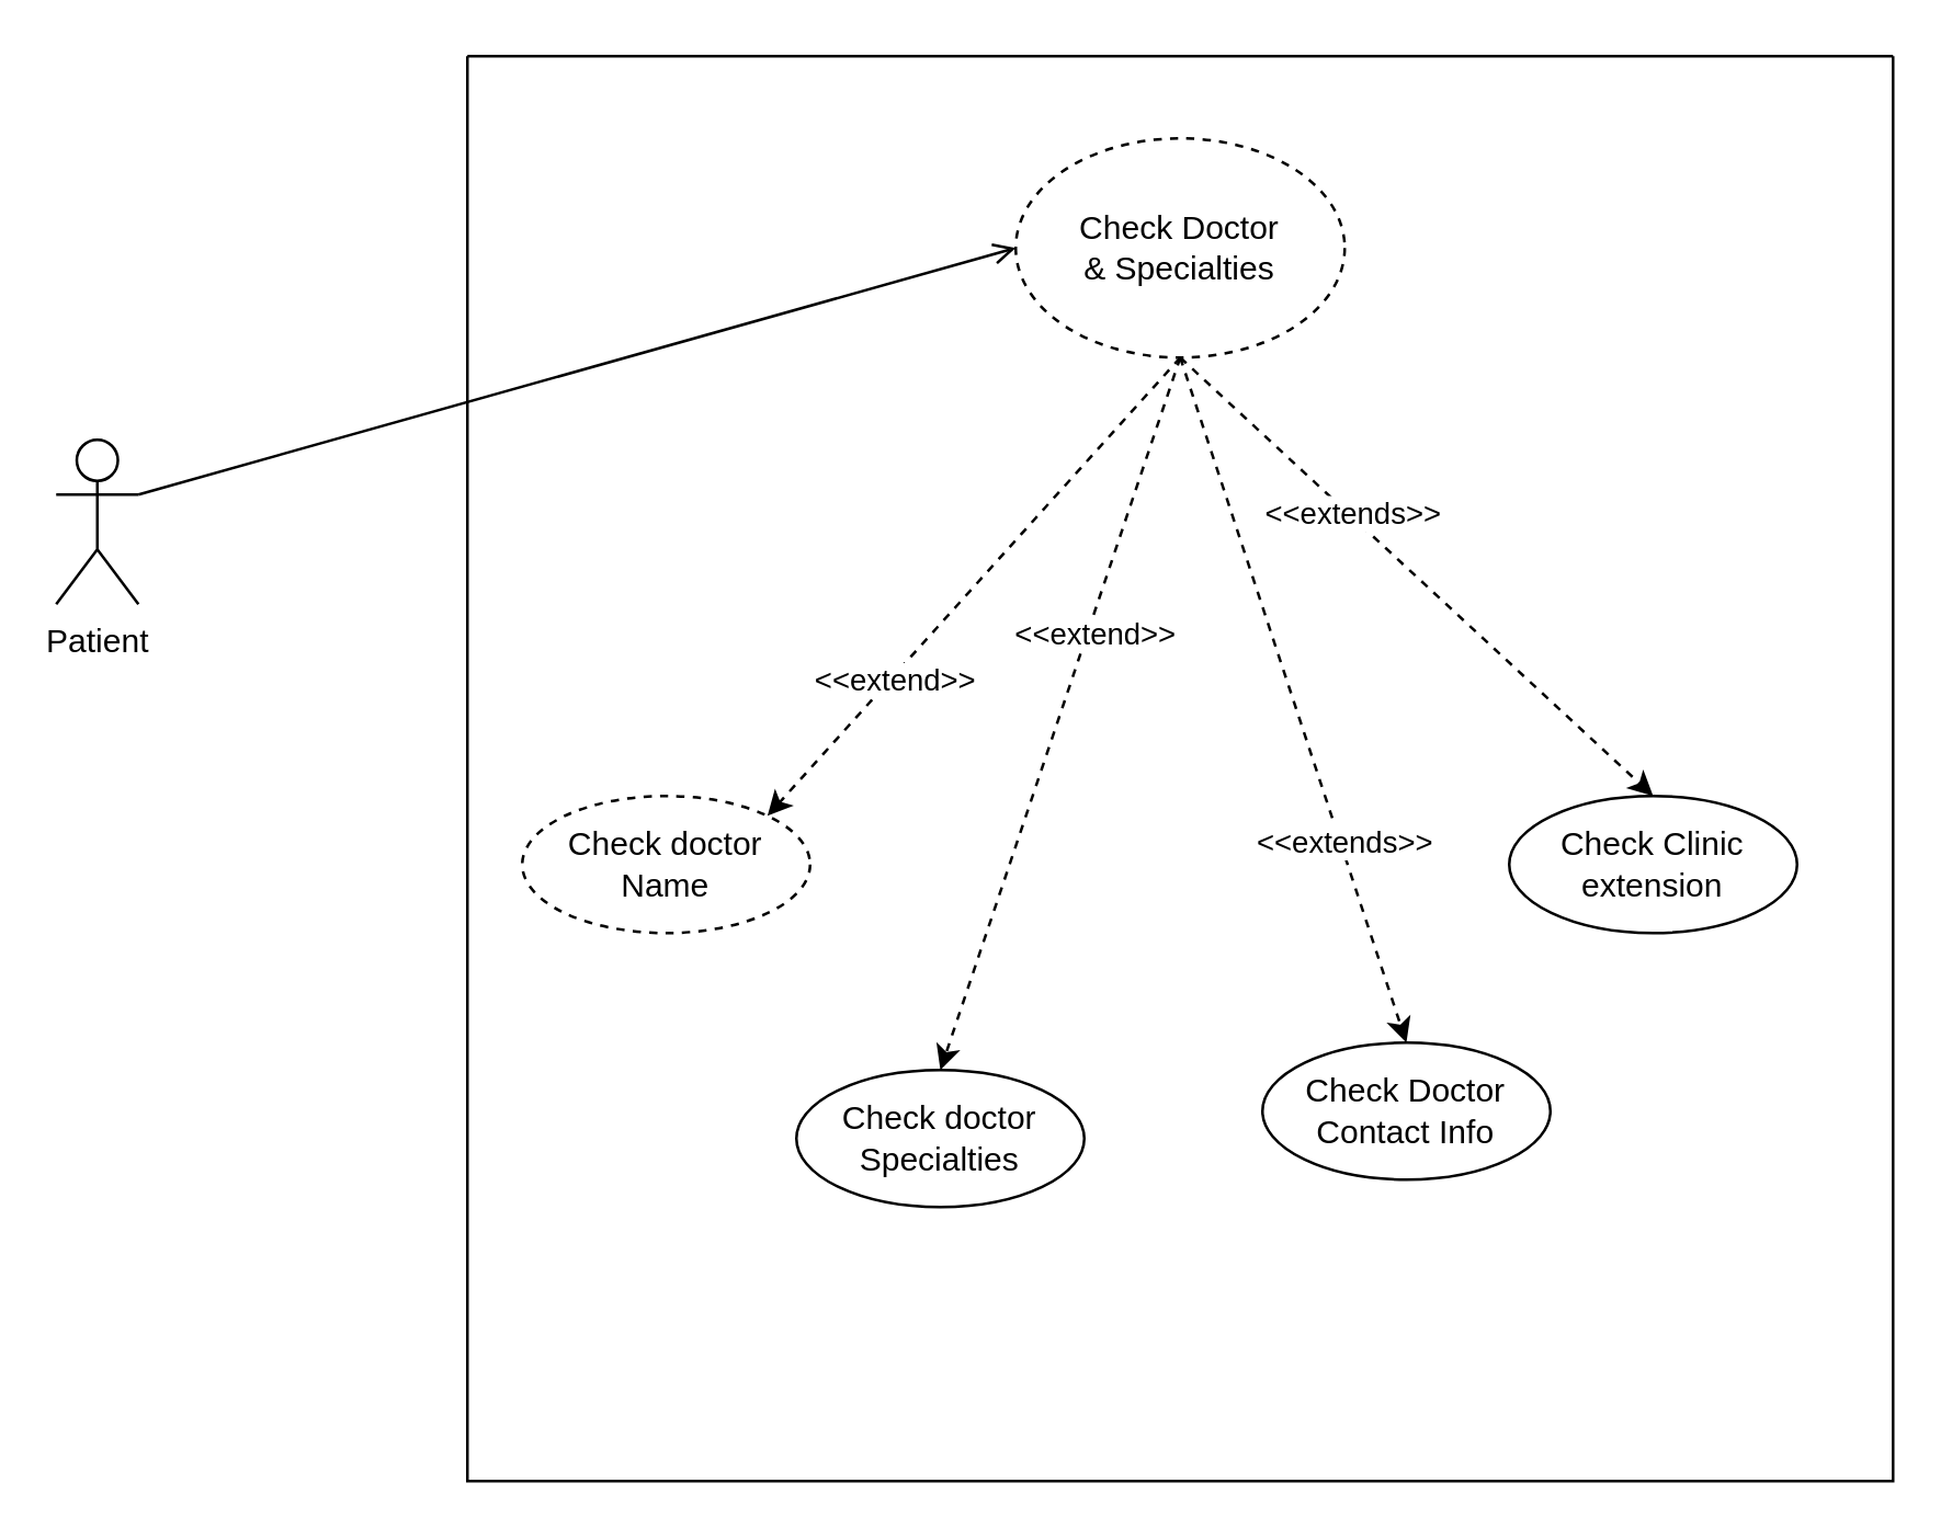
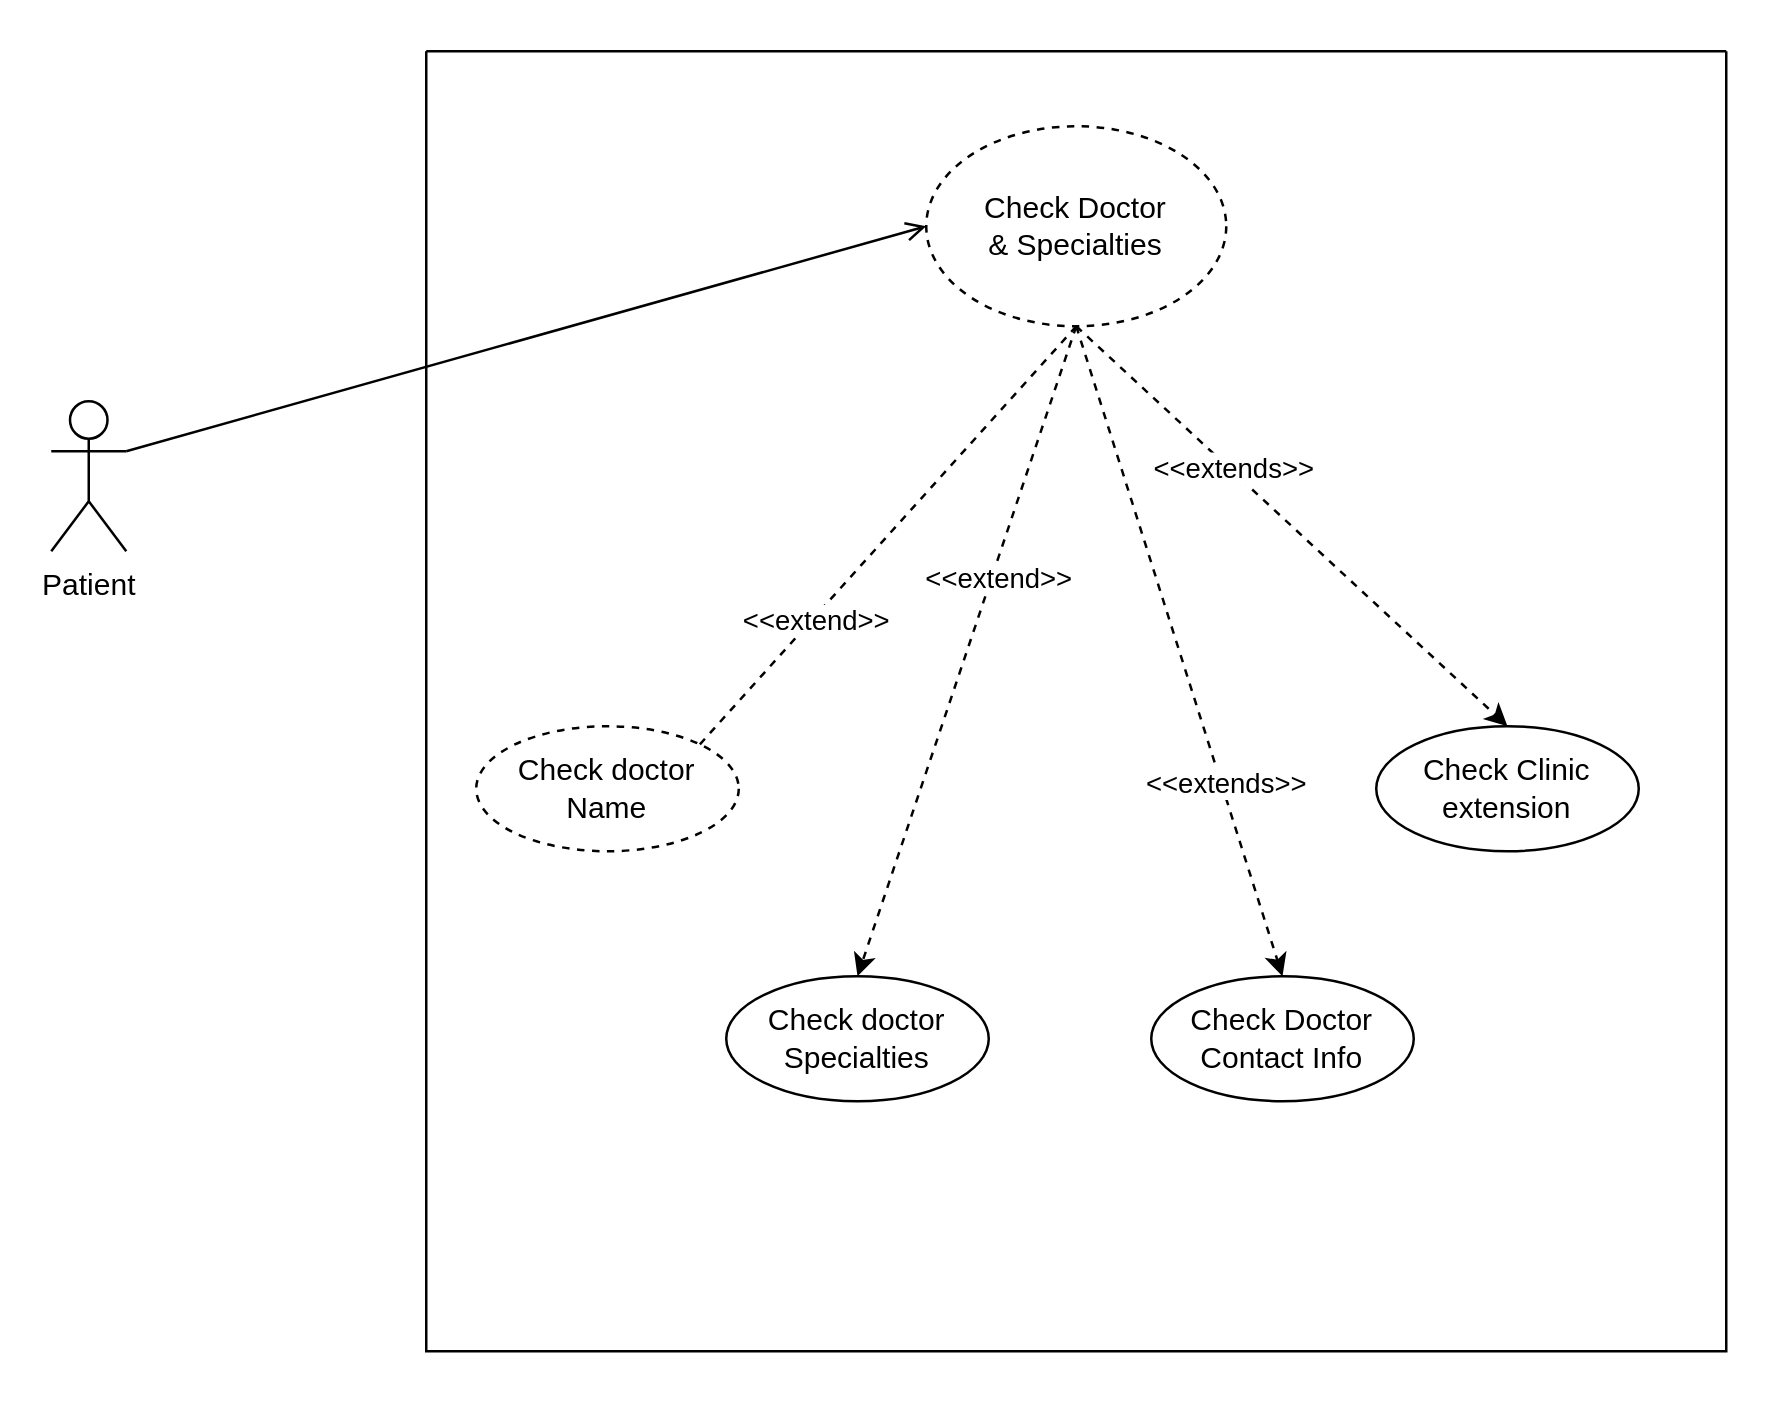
  <mxCell id="0" />
  <mxCell id="1" parent="0" />
  <mxCell id="2" value="" style="swimlane;startSize=0;" vertex="1" parent="1"><mxGeometry x="170" y="20" width="520" height="520" as="geometry" /></mxCell>
  <mxCell id="3" value="&lt;div&gt;Check Clinic &lt;br&gt;&lt;/div&gt;&lt;div&gt;extension &lt;br&gt;&lt;/div&gt;" style="ellipse;whiteSpace=wrap;html=1;" vertex="1" parent="2"><mxGeometry x="380" y="270" width="105" height="50" as="geometry" /></mxCell>
  <mxCell id="4" value="Check doctor Specialties " style="ellipse;whiteSpace=wrap;html=1;" vertex="1" parent="2"><mxGeometry x="120" y="370" width="105" height="50" as="geometry" /></mxCell>
  <mxCell id="5" value="Check doctor Name" style="ellipse;whiteSpace=wrap;html=1;dashed=1;" vertex="1" parent="2"><mxGeometry x="20" y="270" width="105" height="50" as="geometry" /></mxCell>
- <mxCell id="6" value="&lt;div&gt;Check Doctor&lt;/div&gt;&lt;div&gt;Contact Info&lt;br&gt;&lt;/div&gt;" style="ellipse;whiteSpace=wrap;html=1;" vertex="1" parent="2"><mxGeometry x="290" y="360" width="105" height="50" as="geometry" /></mxCell>
+ <mxCell id="6" value="&lt;div&gt;Check Doctor&lt;/div&gt;&lt;div&gt;Contact Info&lt;br&gt;&lt;/div&gt;" style="ellipse;whiteSpace=wrap;html=1;" vertex="1" parent="2"><mxGeometry x="290" y="370" width="105" height="50" as="geometry" /></mxCell>
  <mxCell id="7" value="&lt;div&gt;Check Doctor&lt;/div&gt;&lt;div&gt;&amp;amp; Specialties &lt;br&gt;&lt;/div&gt;" style="ellipse;whiteSpace=wrap;html=1;dashed=1;" vertex="1" parent="2"><mxGeometry x="200" y="30" width="120" height="80" as="geometry" /></mxCell>
- <mxCell id="8" value="" style="endArrow=classic;html=1;rounded=0;exitX=0.5;exitY=1;exitDx=0;exitDy=0;entryX=1;entryY=0;entryDx=0;entryDy=0;dashed=1;" edge="1" parent="2" source="7" target="5"><mxGeometry width="50" height="50" relative="1" as="geometry"><mxPoint x="210" y="320" as="sourcePoint" /><mxPoint x="260" y="270" as="targetPoint" /></mxGeometry></mxCell>
+ <mxCell id="8" value="" style="endArrow=none;html=1;rounded=0;exitX=0.5;exitY=1;exitDx=0;exitDy=0;entryX=1;entryY=0;entryDx=0;entryDy=0;dashed=1;" edge="1" parent="2" source="7" target="5"><mxGeometry width="50" height="50" relative="1" as="geometry"><mxPoint x="210" y="320" as="sourcePoint" /><mxPoint x="260" y="270" as="targetPoint" /></mxGeometry></mxCell>
  <mxCell id="9" value="&amp;lt;&amp;lt;extend&amp;gt;&amp;gt;" style="edgeLabel;html=1;align=center;verticalAlign=middle;resizable=0;points=[];" vertex="1" connectable="0" parent="8"><mxGeometry x="0.392" y="1" relative="1" as="geometry"><mxPoint as="offset" /></mxGeometry></mxCell>
  <mxCell id="10" value="" style="endArrow=classic;html=1;rounded=0;dashed=1;exitX=0.5;exitY=1;exitDx=0;exitDy=0;entryX=0.5;entryY=0;entryDx=0;entryDy=0;" edge="1" parent="2" source="7" target="4"><mxGeometry width="50" height="50" relative="1" as="geometry"><mxPoint x="210" y="320" as="sourcePoint" /><mxPoint x="260" y="270" as="targetPoint" /></mxGeometry></mxCell>
  <mxCell id="11" value="&amp;lt;&amp;lt;extend&amp;gt;&amp;gt;" style="edgeLabel;html=1;align=center;verticalAlign=middle;resizable=0;points=[];" vertex="1" connectable="0" parent="10"><mxGeometry x="-0.236" y="2" relative="1" as="geometry"><mxPoint as="offset" /></mxGeometry></mxCell>
  <mxCell id="12" value="" style="endArrow=classic;html=1;rounded=0;dashed=1;exitX=0.5;exitY=1;exitDx=0;exitDy=0;entryX=0.5;entryY=0;entryDx=0;entryDy=0;" edge="1" parent="2" source="7" target="6"><mxGeometry width="50" height="50" relative="1" as="geometry"><mxPoint x="210" y="320" as="sourcePoint" /><mxPoint x="260" y="270" as="targetPoint" /></mxGeometry></mxCell>
  <mxCell id="13" value="&amp;lt;&amp;lt;extends&amp;gt;&amp;gt;" style="edgeLabel;html=1;align=center;verticalAlign=middle;resizable=0;points=[];" vertex="1" connectable="0" parent="12"><mxGeometry x="0.411" y="1" relative="1" as="geometry"><mxPoint as="offset" /></mxGeometry></mxCell>
  <mxCell id="14" value="" style="endArrow=classic;html=1;rounded=0;dashed=1;exitX=0.5;exitY=1;exitDx=0;exitDy=0;entryX=0.5;entryY=0;entryDx=0;entryDy=0;" edge="1" parent="2" source="7" target="3"><mxGeometry width="50" height="50" relative="1" as="geometry"><mxPoint x="210" y="320" as="sourcePoint" /><mxPoint x="260" y="270" as="targetPoint" /></mxGeometry></mxCell>
  <mxCell id="15" value="&amp;lt;&amp;lt;extends&amp;gt;&amp;gt;" style="edgeLabel;html=1;align=center;verticalAlign=middle;resizable=0;points=[];" vertex="1" connectable="0" parent="14"><mxGeometry x="-0.287" y="1" relative="1" as="geometry"><mxPoint as="offset" /></mxGeometry></mxCell>
  <mxCell id="16" value="Patient" style="shape=umlActor;verticalLabelPosition=bottom;verticalAlign=top;html=1;outlineConnect=0;" vertex="1" parent="1"><mxGeometry x="20" y="160" width="30" height="60" as="geometry" /></mxCell>
  <mxCell id="17" value="" style="endArrow=open;html=1;rounded=0;entryX=0;entryY=0.5;entryDx=0;entryDy=0;exitX=1;exitY=0.333;exitDx=0;exitDy=0;exitPerimeter=0;" edge="1" parent="1" source="16" target="7"><mxGeometry width="50" height="50" relative="1" as="geometry"><mxPoint x="380" y="340" as="sourcePoint" /><mxPoint x="430" y="290" as="targetPoint" /></mxGeometry></mxCell>
